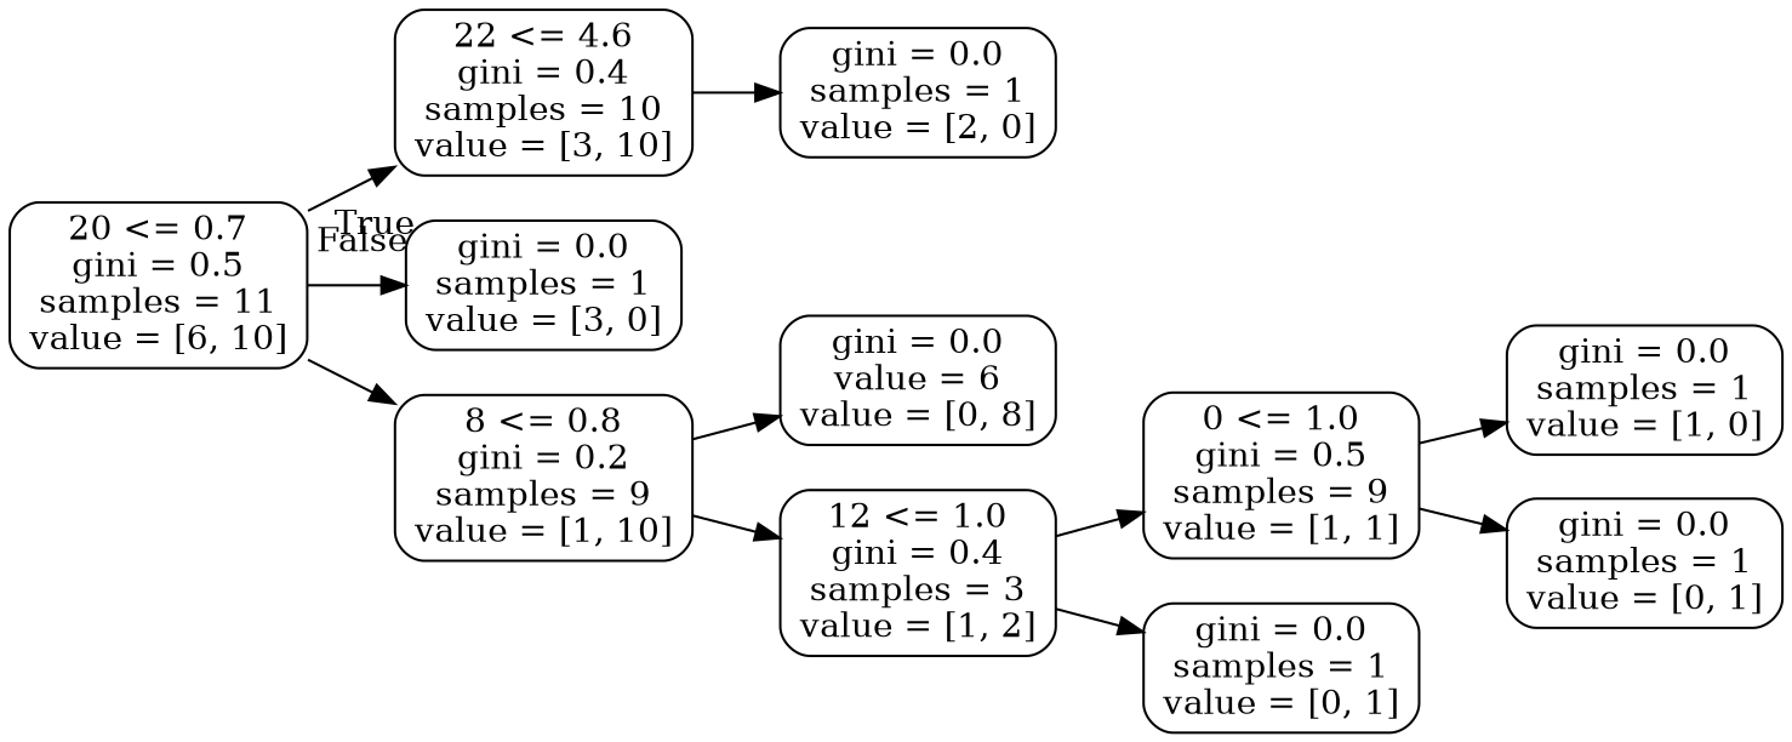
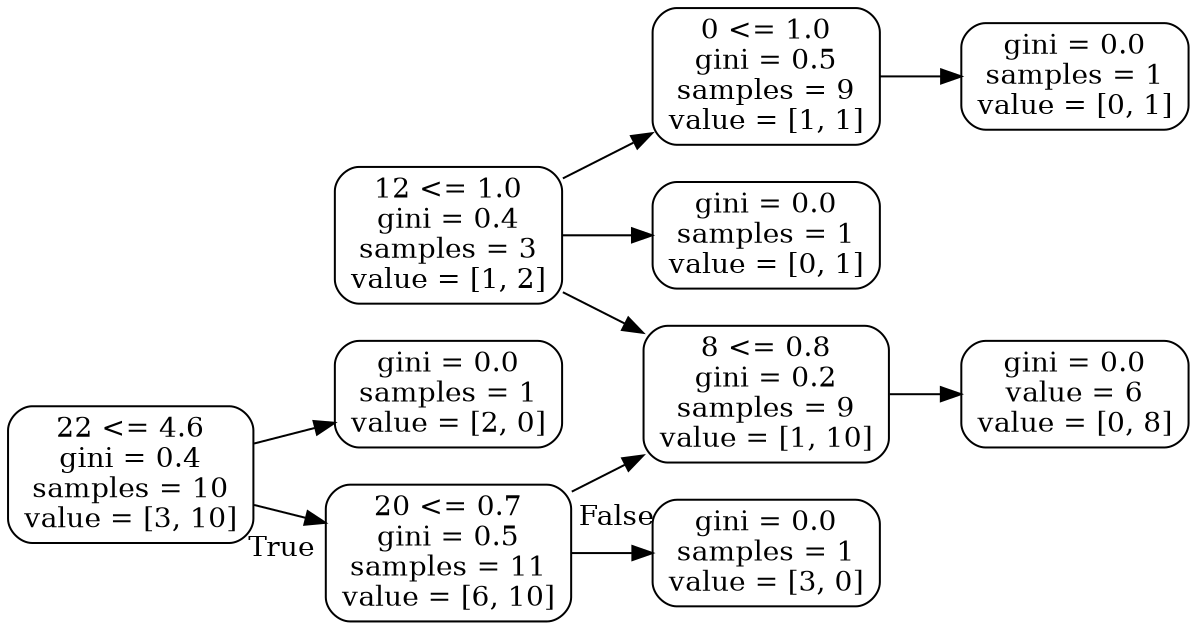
  digraph {
    fontname="DejaVu Serif"
    rankdir=LR
    node [color=black fontname="DejaVu Serif" shape=box style=rounded]
    edge [fontname="DejaVu Serif"]
    n1 [label="20 <= 0.7\ngini = 0.5\nsamples = 11\nvalue = [6, 10]"]
    n2 [label="22 <= 4.6\ngini = 0.4\nsamples = 10\nvalue = [3, 10]"]
    n3 [label="gini = 0.0\nsamples = 1\nvalue = [3, 0]"]
    n4 [label="8 <= 0.8\ngini = 0.2\nsamples = 9\nvalue = [1, 10]"]
    n5 [label="gini = 0.0\nsamples = 1\nvalue = [2, 0]"]
    n6 [label="gini = 0.0\nvalue = 6\nvalue = [0, 8]"]
    n7 [label="12 <= 1.0\ngini = 0.4\nsamples = 3\nvalue = [1, 2]"]
    n8 [label="0 <= 1.0\ngini = 0.5\nsamples = 9\nvalue = [1, 1]"]
    n9 [label="gini = 0.0\nsamples = 1\nvalue = [0, 1]"]
-   n10 [label="gini = 0.0\nsamples = 1\nvalue = [1, 0]"]
    n11 [label="gini = 0.0\nsamples = 1\nvalue = [0, 1]"]
-   n1 -> n2 [headlabel=True labelangle=45 labeldistance=2.5]
+   n2 -> n1 [headlabel=True labelangle=45 labeldistance=2.5]
    n1 -> n3 [headlabel=False labelangle=-45 labeldistance=2.5]
    n1 -> n4
    n2 -> n5
    n4 -> n6
-   n4 -> n7
+   n7 -> n4
    n7 -> n8
    n7 -> n9
-   n8 -> n10
    n8 -> n11
  }
